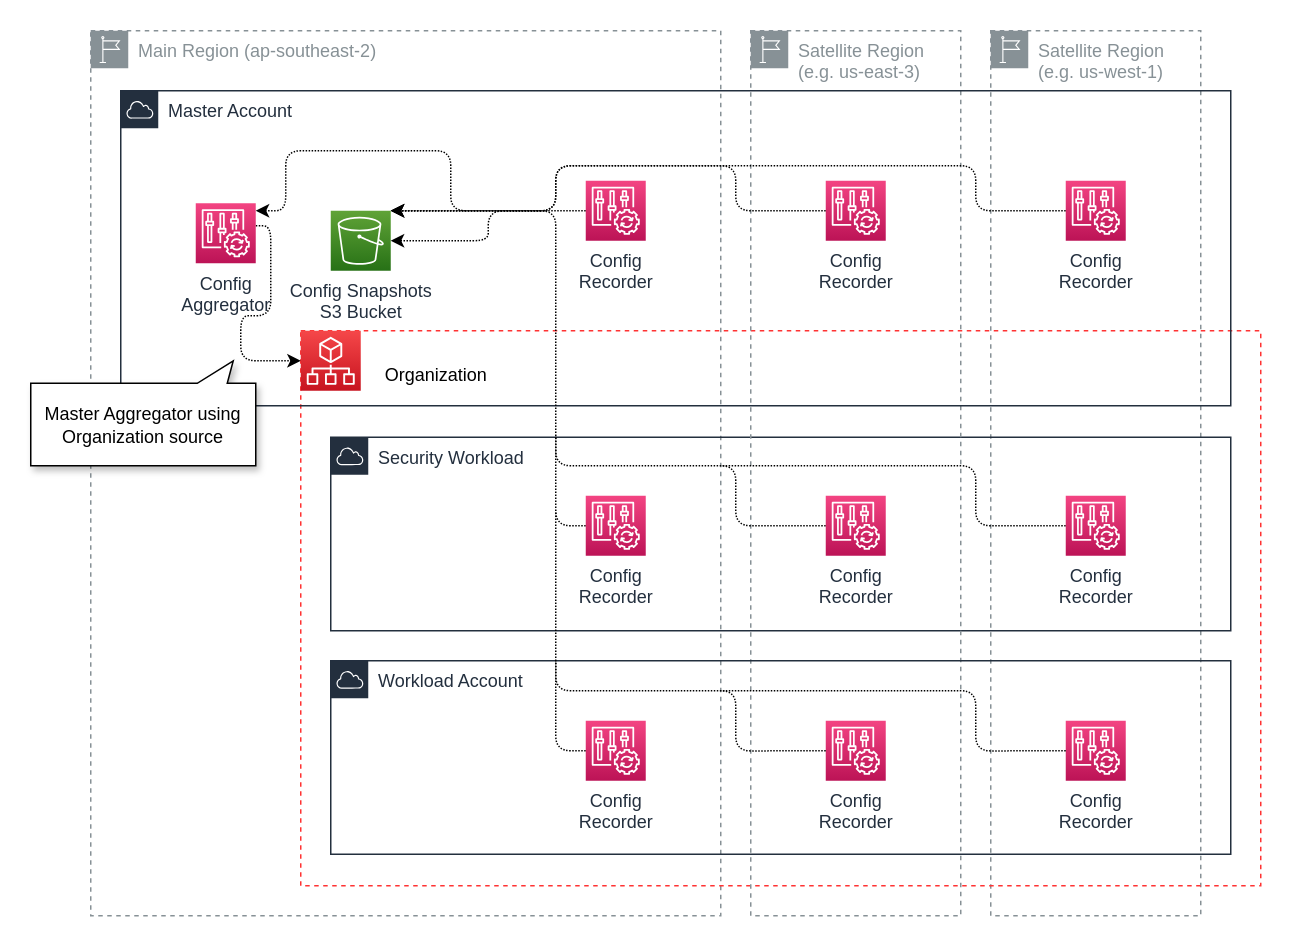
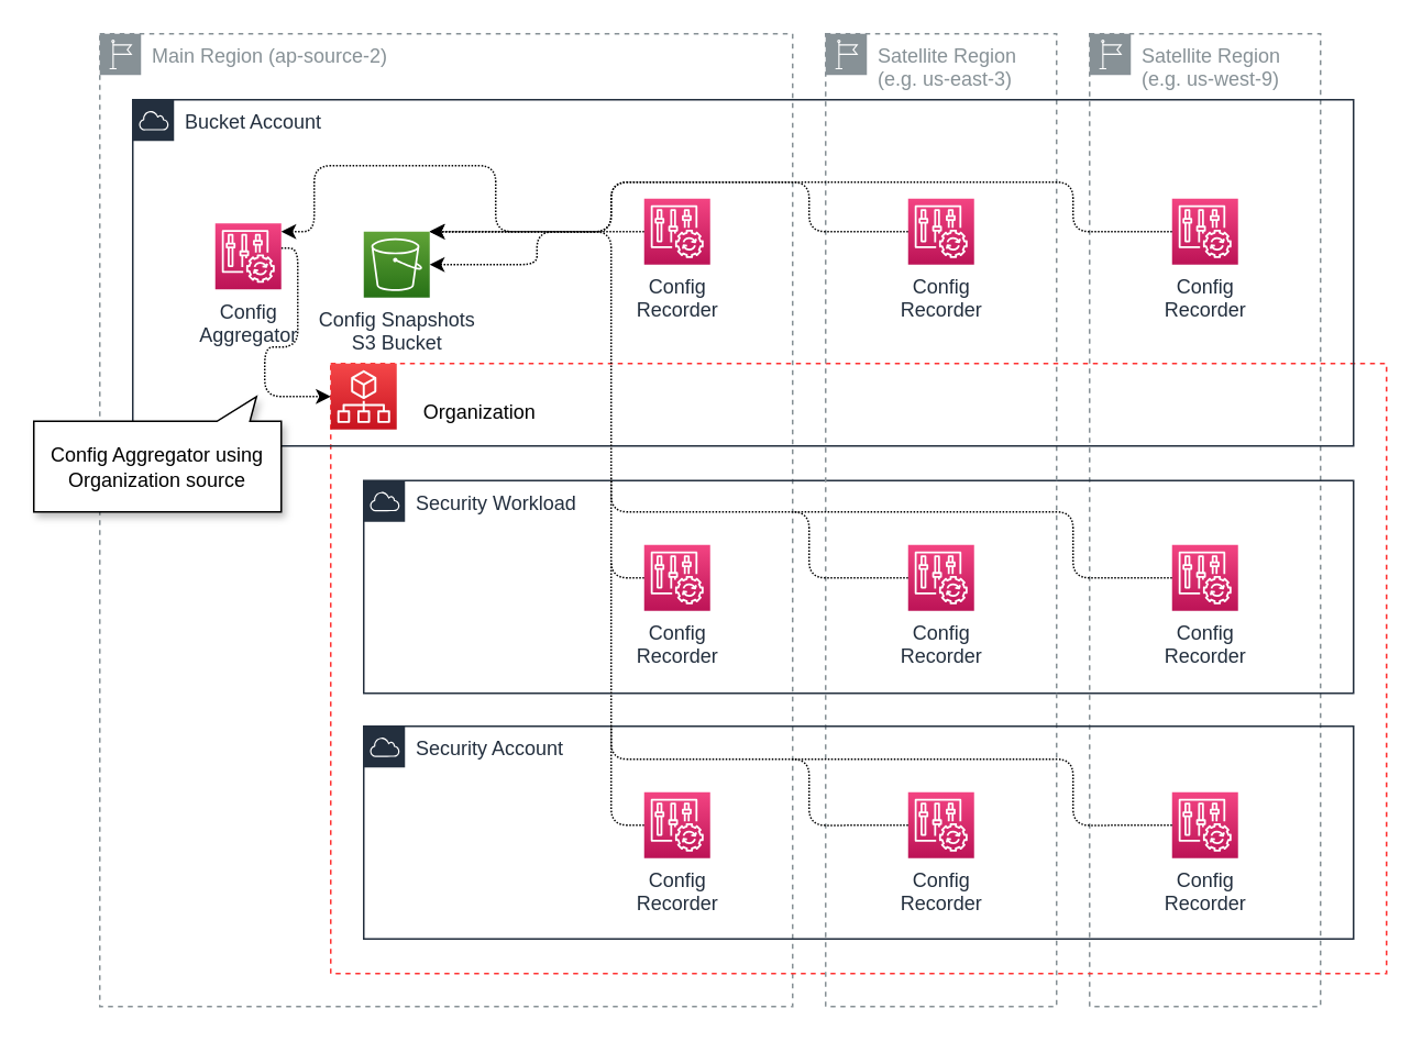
  <mxCell id="0" />
  <mxCell id="1" parent="0" />
- <mxCell id="2" value="Main Region (ap-southeast-2)" style="outlineConnect=0;gradientColor=none;html=1;whiteSpace=wrap;fontSize=12;fontStyle=0;shape=mxgraph.aws4.group;grIcon=mxgraph.aws4.group_region;strokeColor=#879196;fillColor=none;verticalAlign=top;align=left;spacingLeft=30;fontColor=#879196;dashed=1;" parent="1" vertex="1"><mxGeometry x="60" y="20" width="420" height="590" as="geometry" /></mxCell>
- <mxCell id="3" value="Satellite Region (e.g. us-west-1)" style="outlineConnect=0;gradientColor=none;html=1;whiteSpace=wrap;fontSize=12;fontStyle=0;shape=mxgraph.aws4.group;grIcon=mxgraph.aws4.group_region;strokeColor=#879196;fillColor=none;verticalAlign=top;align=left;spacingLeft=30;fontColor=#879196;dashed=1;" parent="1" vertex="1"><mxGeometry x="660" y="20" width="140" height="590" as="geometry" /></mxCell>
+ <mxCell id="2" value="Main Region (ap-source-2)" style="outlineConnect=0;gradientColor=none;html=1;whiteSpace=wrap;fontSize=12;fontStyle=0;shape=mxgraph.aws4.group;grIcon=mxgraph.aws4.group_region;strokeColor=#879196;fillColor=none;verticalAlign=top;align=left;spacingLeft=30;fontColor=#879196;dashed=1;" parent="1" vertex="1"><mxGeometry x="60" y="20" width="420" height="590" as="geometry" /></mxCell>
+ <mxCell id="3" value="Satellite Region (e.g. us-west-9)" style="outlineConnect=0;gradientColor=none;html=1;whiteSpace=wrap;fontSize=12;fontStyle=0;shape=mxgraph.aws4.group;grIcon=mxgraph.aws4.group_region;strokeColor=#879196;fillColor=none;verticalAlign=top;align=left;spacingLeft=30;fontColor=#879196;dashed=1;" parent="1" vertex="1"><mxGeometry x="660" y="20" width="140" height="590" as="geometry" /></mxCell>
  <mxCell id="4" value="" style="whiteSpace=wrap;html=1;fillColor=none;dashed=1;strokeColor=#FF3333;" parent="1" vertex="1"><mxGeometry x="200" y="220.03" width="640" height="369.97" as="geometry" /></mxCell>
  <mxCell id="5" value="Security Workload" style="points=[[0,0],[0.25,0],[0.5,0],[0.75,0],[1,0],[1,0.25],[1,0.5],[1,0.75],[1,1],[0.75,1],[0.5,1],[0.25,1],[0,1],[0,0.75],[0,0.5],[0,0.25]];outlineConnect=0;gradientColor=none;html=1;whiteSpace=wrap;fontSize=12;fontStyle=0;shape=mxgraph.aws4.group;grIcon=mxgraph.aws4.group_aws_cloud;strokeColor=#232F3E;fillColor=none;verticalAlign=top;align=left;spacingLeft=30;fontColor=#232F3E;dashed=0;" parent="1" vertex="1"><mxGeometry x="220" y="291.03" width="600" height="129" as="geometry" /></mxCell>
  <mxCell id="6" value="Satellite Region (e.g. us-east-3)" style="outlineConnect=0;gradientColor=none;html=1;whiteSpace=wrap;fontSize=12;fontStyle=0;shape=mxgraph.aws4.group;grIcon=mxgraph.aws4.group_region;strokeColor=#879196;fillColor=none;verticalAlign=top;align=left;spacingLeft=30;fontColor=#879196;dashed=1;" parent="1" vertex="1"><mxGeometry x="500" y="20" width="140" height="590" as="geometry" /></mxCell>
- <mxCell id="7" value="Master Account" style="points=[[0,0],[0.25,0],[0.5,0],[0.75,0],[1,0],[1,0.25],[1,0.5],[1,0.75],[1,1],[0.75,1],[0.5,1],[0.25,1],[0,1],[0,0.75],[0,0.5],[0,0.25]];outlineConnect=0;gradientColor=none;html=1;whiteSpace=wrap;fontSize=12;fontStyle=0;shape=mxgraph.aws4.group;grIcon=mxgraph.aws4.group_aws_cloud;strokeColor=#232F3E;fillColor=none;verticalAlign=top;align=left;spacingLeft=30;fontColor=#232F3E;dashed=0;" parent="1" vertex="1"><mxGeometry x="80" y="60" width="740" height="210" as="geometry" /></mxCell>
+ <mxCell id="7" value="Bucket Account" style="points=[[0,0],[0.25,0],[0.5,0],[0.75,0],[1,0],[1,0.25],[1,0.5],[1,0.75],[1,1],[0.75,1],[0.5,1],[0.25,1],[0,1],[0,0.75],[0,0.5],[0,0.25]];outlineConnect=0;gradientColor=none;html=1;whiteSpace=wrap;fontSize=12;fontStyle=0;shape=mxgraph.aws4.group;grIcon=mxgraph.aws4.group_aws_cloud;strokeColor=#232F3E;fillColor=none;verticalAlign=top;align=left;spacingLeft=30;fontColor=#232F3E;dashed=0;" parent="1" vertex="1"><mxGeometry x="80" y="60" width="740" height="210" as="geometry" /></mxCell>
  <mxCell id="8" value="" style="outlineConnect=0;fontColor=#232F3E;gradientColor=#F54749;gradientDirection=north;fillColor=#C7131F;strokeColor=#ffffff;dashed=0;verticalLabelPosition=bottom;verticalAlign=top;align=center;html=1;fontSize=12;fontStyle=0;aspect=fixed;shape=mxgraph.aws4.resourceIcon;resIcon=mxgraph.aws4.organizations;" parent="1" vertex="1"><mxGeometry x="200" y="220.03" width="40" height="40" as="geometry" /></mxCell>
  <mxCell id="9" value="Organization" style="text;html=1;align=center;verticalAlign=middle;resizable=0;points=[];autosize=1;" parent="1" vertex="1"><mxGeometry x="250" y="240.03" width="80" height="20" as="geometry" /></mxCell>
  <mxCell id="10" style="edgeStyle=orthogonalEdgeStyle;rounded=1;orthogonalLoop=1;jettySize=auto;html=1;dashed=1;dashPattern=1 1;" parent="1" source="31" target="8" edge="1"><mxGeometry relative="1" as="geometry"><Array as="points"><mxPoint x="180" y="150.03" /><mxPoint x="180" y="210.03" /><mxPoint x="160" y="210.03" /><mxPoint x="160" y="240.03" /></Array><mxPoint x="240" y="100.03" as="sourcePoint" /></mxGeometry></mxCell>
- <mxCell id="11" value="Workload Account" style="points=[[0,0],[0.25,0],[0.5,0],[0.75,0],[1,0],[1,0.25],[1,0.5],[1,0.75],[1,1],[0.75,1],[0.5,1],[0.25,1],[0,1],[0,0.75],[0,0.5],[0,0.25]];outlineConnect=0;gradientColor=none;html=1;whiteSpace=wrap;fontSize=12;fontStyle=0;shape=mxgraph.aws4.group;grIcon=mxgraph.aws4.group_aws_cloud;strokeColor=#232F3E;fillColor=none;verticalAlign=top;align=left;spacingLeft=30;fontColor=#232F3E;dashed=0;" parent="1" vertex="1"><mxGeometry x="220" y="440.03" width="600" height="129" as="geometry" /></mxCell>
- <mxCell id="12" value="Master Aggregator using Organization source" style="shape=callout;whiteSpace=wrap;html=1;perimeter=calloutPerimeter;shadow=1;size=15;position=0.74;base=20;position2=0.9;flipV=1;" parent="1" vertex="1"><mxGeometry x="20" y="240.03" width="150" height="69.97" as="geometry" /></mxCell>
+ <mxCell id="11" value="Security Account" style="points=[[0,0],[0.25,0],[0.5,0],[0.75,0],[1,0],[1,0.25],[1,0.5],[1,0.75],[1,1],[0.75,1],[0.5,1],[0.25,1],[0,1],[0,0.75],[0,0.5],[0,0.25]];outlineConnect=0;gradientColor=none;html=1;whiteSpace=wrap;fontSize=12;fontStyle=0;shape=mxgraph.aws4.group;grIcon=mxgraph.aws4.group_aws_cloud;strokeColor=#232F3E;fillColor=none;verticalAlign=top;align=left;spacingLeft=30;fontColor=#232F3E;dashed=0;" parent="1" vertex="1"><mxGeometry x="220" y="440.03" width="600" height="129" as="geometry" /></mxCell>
+ <mxCell id="12" value="Config Aggregator using Organization source" style="shape=callout;whiteSpace=wrap;html=1;perimeter=calloutPerimeter;shadow=1;size=15;position=0.74;base=20;position2=0.9;flipV=1;" parent="1" vertex="1"><mxGeometry x="20" y="240.03" width="150" height="69.97" as="geometry" /></mxCell>
  <mxCell id="13" style="edgeStyle=orthogonalEdgeStyle;rounded=1;orthogonalLoop=1;jettySize=auto;html=1;dashed=1;dashPattern=1 1;" edge="1" parent="1" source="14" target="15"><mxGeometry relative="1" as="geometry"><Array as="points"><mxPoint x="370" y="350.03" /><mxPoint x="370" y="140.03" /></Array></mxGeometry></mxCell>
  <mxCell id="14" value="Config&lt;br&gt;Recorder" style="outlineConnect=0;fontColor=#232F3E;gradientColor=#F34482;gradientDirection=north;fillColor=#BC1356;strokeColor=#ffffff;dashed=0;verticalLabelPosition=bottom;verticalAlign=top;align=center;html=1;fontSize=12;fontStyle=0;aspect=fixed;shape=mxgraph.aws4.resourceIcon;resIcon=mxgraph.aws4.config;shadow=0;" vertex="1" parent="1"><mxGeometry x="390" y="330.03" width="40" height="40" as="geometry" /></mxCell>
  <mxCell id="15" value="Config Snapshots&lt;br&gt;S3 Bucket" style="outlineConnect=0;fontColor=#232F3E;gradientColor=#60A337;gradientDirection=north;fillColor=#277116;strokeColor=#ffffff;dashed=0;verticalLabelPosition=bottom;verticalAlign=top;align=center;html=1;fontSize=12;fontStyle=0;aspect=fixed;shape=mxgraph.aws4.resourceIcon;resIcon=mxgraph.aws4.s3;shadow=0;" vertex="1" parent="1"><mxGeometry x="220" y="140.03" width="40" height="40" as="geometry" /></mxCell>
  <mxCell id="16" style="edgeStyle=orthogonalEdgeStyle;rounded=1;orthogonalLoop=1;jettySize=auto;html=1;dashed=1;dashPattern=1 1;endArrow=none;endFill=0;" edge="1" parent="1" source="17"><mxGeometry relative="1" as="geometry"><mxPoint x="370" y="290.03" as="targetPoint" /><Array as="points"><mxPoint x="490" y="350.03" /><mxPoint x="490" y="310.03" /><mxPoint x="370" y="310.03" /></Array></mxGeometry></mxCell>
  <mxCell id="17" value="Config&lt;br&gt;Recorder" style="outlineConnect=0;fontColor=#232F3E;gradientColor=#F34482;gradientDirection=north;fillColor=#BC1356;strokeColor=#ffffff;dashed=0;verticalLabelPosition=bottom;verticalAlign=top;align=center;html=1;fontSize=12;fontStyle=0;aspect=fixed;shape=mxgraph.aws4.resourceIcon;resIcon=mxgraph.aws4.config;shadow=0;" vertex="1" parent="1"><mxGeometry x="550" y="330.03" width="40" height="40" as="geometry" /></mxCell>
  <mxCell id="18" style="edgeStyle=orthogonalEdgeStyle;rounded=1;orthogonalLoop=1;jettySize=auto;html=1;dashed=1;dashPattern=1 1;endArrow=none;endFill=0;" edge="1" parent="1" source="19"><mxGeometry relative="1" as="geometry"><mxPoint x="480" y="310.03" as="targetPoint" /><Array as="points"><mxPoint x="650" y="350.03" /><mxPoint x="650" y="310.03" /></Array></mxGeometry></mxCell>
  <mxCell id="19" value="Config&lt;br&gt;Recorder" style="outlineConnect=0;fontColor=#232F3E;gradientColor=#F34482;gradientDirection=north;fillColor=#BC1356;strokeColor=#ffffff;dashed=0;verticalLabelPosition=bottom;verticalAlign=top;align=center;html=1;fontSize=12;fontStyle=0;aspect=fixed;shape=mxgraph.aws4.resourceIcon;resIcon=mxgraph.aws4.config;shadow=0;" vertex="1" parent="1"><mxGeometry x="710" y="330.03" width="40" height="40" as="geometry" /></mxCell>
  <mxCell id="20" style="edgeStyle=orthogonalEdgeStyle;rounded=1;orthogonalLoop=1;jettySize=auto;html=1;dashed=1;dashPattern=1 1;endArrow=none;endFill=0;" edge="1" parent="1" source="21"><mxGeometry relative="1" as="geometry"><mxPoint x="370" y="340.03" as="targetPoint" /></mxGeometry></mxCell>
  <mxCell id="21" value="Config&lt;br&gt;Recorder" style="outlineConnect=0;fontColor=#232F3E;gradientColor=#F34482;gradientDirection=north;fillColor=#BC1356;strokeColor=#ffffff;dashed=0;verticalLabelPosition=bottom;verticalAlign=top;align=center;html=1;fontSize=12;fontStyle=0;aspect=fixed;shape=mxgraph.aws4.resourceIcon;resIcon=mxgraph.aws4.config;shadow=0;" vertex="1" parent="1"><mxGeometry x="390" y="480.03" width="40" height="40" as="geometry" /></mxCell>
  <mxCell id="22" value="Config&lt;br&gt;Recorder" style="outlineConnect=0;fontColor=#232F3E;gradientColor=#F34482;gradientDirection=north;fillColor=#BC1356;strokeColor=#ffffff;dashed=0;verticalLabelPosition=bottom;verticalAlign=top;align=center;html=1;fontSize=12;fontStyle=0;aspect=fixed;shape=mxgraph.aws4.resourceIcon;resIcon=mxgraph.aws4.config;shadow=0;" vertex="1" parent="1"><mxGeometry x="550" y="480.03" width="40" height="40" as="geometry" /></mxCell>
  <mxCell id="23" value="Config&lt;br&gt;Recorder" style="outlineConnect=0;fontColor=#232F3E;gradientColor=#F34482;gradientDirection=north;fillColor=#BC1356;strokeColor=#ffffff;dashed=0;verticalLabelPosition=bottom;verticalAlign=top;align=center;html=1;fontSize=12;fontStyle=0;aspect=fixed;shape=mxgraph.aws4.resourceIcon;resIcon=mxgraph.aws4.config;shadow=0;" vertex="1" parent="1"><mxGeometry x="710" y="480.03" width="40" height="40" as="geometry" /></mxCell>
  <mxCell id="24" style="edgeStyle=orthogonalEdgeStyle;rounded=1;orthogonalLoop=1;jettySize=auto;html=1;dashed=1;dashPattern=1 1;" edge="1" parent="1" source="26" target="15"><mxGeometry relative="1" as="geometry" /></mxCell>
  <mxCell id="25" style="edgeStyle=orthogonalEdgeStyle;rounded=1;orthogonalLoop=1;jettySize=auto;html=1;dashed=1;dashPattern=1 1;" edge="1" parent="1" target="31"><mxGeometry relative="1" as="geometry"><mxPoint x="360" y="140.03" as="sourcePoint" /><Array as="points"><mxPoint x="300" y="140.03" /><mxPoint x="300" y="100.03" /><mxPoint x="190" y="100.03" /><mxPoint x="190" y="140.03" /></Array></mxGeometry></mxCell>
  <mxCell id="26" value="Config&lt;br&gt;Recorder" style="outlineConnect=0;fontColor=#232F3E;gradientColor=#F34482;gradientDirection=north;fillColor=#BC1356;strokeColor=#ffffff;dashed=0;verticalLabelPosition=bottom;verticalAlign=top;align=center;html=1;fontSize=12;fontStyle=0;aspect=fixed;shape=mxgraph.aws4.resourceIcon;resIcon=mxgraph.aws4.config;shadow=0;" vertex="1" parent="1"><mxGeometry x="390" y="120.03" width="40" height="40" as="geometry" /></mxCell>
  <mxCell id="27" style="edgeStyle=orthogonalEdgeStyle;rounded=1;orthogonalLoop=1;jettySize=auto;html=1;dashed=1;dashPattern=1 1;" edge="1" parent="1" source="28" target="15"><mxGeometry relative="1" as="geometry"><Array as="points"><mxPoint x="490" y="140.03" /><mxPoint x="490" y="110.03" /><mxPoint x="370" y="110.03" /><mxPoint x="370" y="140.03" /></Array></mxGeometry></mxCell>
  <mxCell id="28" value="Config&lt;br&gt;Recorder" style="outlineConnect=0;fontColor=#232F3E;gradientColor=#F34482;gradientDirection=north;fillColor=#BC1356;strokeColor=#ffffff;dashed=0;verticalLabelPosition=bottom;verticalAlign=top;align=center;html=1;fontSize=12;fontStyle=0;aspect=fixed;shape=mxgraph.aws4.resourceIcon;resIcon=mxgraph.aws4.config;shadow=0;" vertex="1" parent="1"><mxGeometry x="550" y="120.03" width="40" height="40" as="geometry" /></mxCell>
  <mxCell id="29" style="edgeStyle=orthogonalEdgeStyle;rounded=1;orthogonalLoop=1;jettySize=auto;html=1;dashed=1;dashPattern=1 1;" edge="1" parent="1" source="30" target="15"><mxGeometry relative="1" as="geometry"><Array as="points"><mxPoint x="650" y="140.03" /><mxPoint x="650" y="110.03" /><mxPoint x="370" y="110.03" /><mxPoint x="370" y="140.03" /></Array></mxGeometry></mxCell>
  <mxCell id="30" value="Config&lt;br&gt;Recorder" style="outlineConnect=0;fontColor=#232F3E;gradientColor=#F34482;gradientDirection=north;fillColor=#BC1356;strokeColor=#ffffff;dashed=0;verticalLabelPosition=bottom;verticalAlign=top;align=center;html=1;fontSize=12;fontStyle=0;aspect=fixed;shape=mxgraph.aws4.resourceIcon;resIcon=mxgraph.aws4.config;shadow=0;" vertex="1" parent="1"><mxGeometry x="710" y="120.03" width="40" height="40" as="geometry" /></mxCell>
  <mxCell id="31" value="Config&lt;br&gt;Aggregator" style="outlineConnect=0;fontColor=#232F3E;gradientColor=#F34482;gradientDirection=north;fillColor=#BC1356;strokeColor=#ffffff;dashed=0;verticalLabelPosition=bottom;verticalAlign=top;align=center;html=1;fontSize=12;fontStyle=0;aspect=fixed;shape=mxgraph.aws4.resourceIcon;resIcon=mxgraph.aws4.config;shadow=0;" vertex="1" parent="1"><mxGeometry x="130" y="135.03" width="40" height="40" as="geometry" /></mxCell>
  <mxCell id="32" style="edgeStyle=orthogonalEdgeStyle;rounded=1;orthogonalLoop=1;jettySize=auto;html=1;dashed=1;dashPattern=1 1;endArrow=none;endFill=0;" edge="1" parent="1"><mxGeometry relative="1" as="geometry"><mxPoint x="550" y="500.064" as="sourcePoint" /><mxPoint x="370" y="440.03" as="targetPoint" /><Array as="points"><mxPoint x="490" y="500.03" /><mxPoint x="490" y="460.03" /><mxPoint x="370" y="460.03" /></Array></mxGeometry></mxCell>
  <mxCell id="33" style="edgeStyle=orthogonalEdgeStyle;rounded=1;orthogonalLoop=1;jettySize=auto;html=1;dashed=1;dashPattern=1 1;endArrow=none;endFill=0;" edge="1" parent="1"><mxGeometry relative="1" as="geometry"><mxPoint x="710" y="500.064" as="sourcePoint" /><mxPoint x="480" y="460.03" as="targetPoint" /><Array as="points"><mxPoint x="650" y="500.03" /><mxPoint x="650" y="460.03" /></Array></mxGeometry></mxCell>
